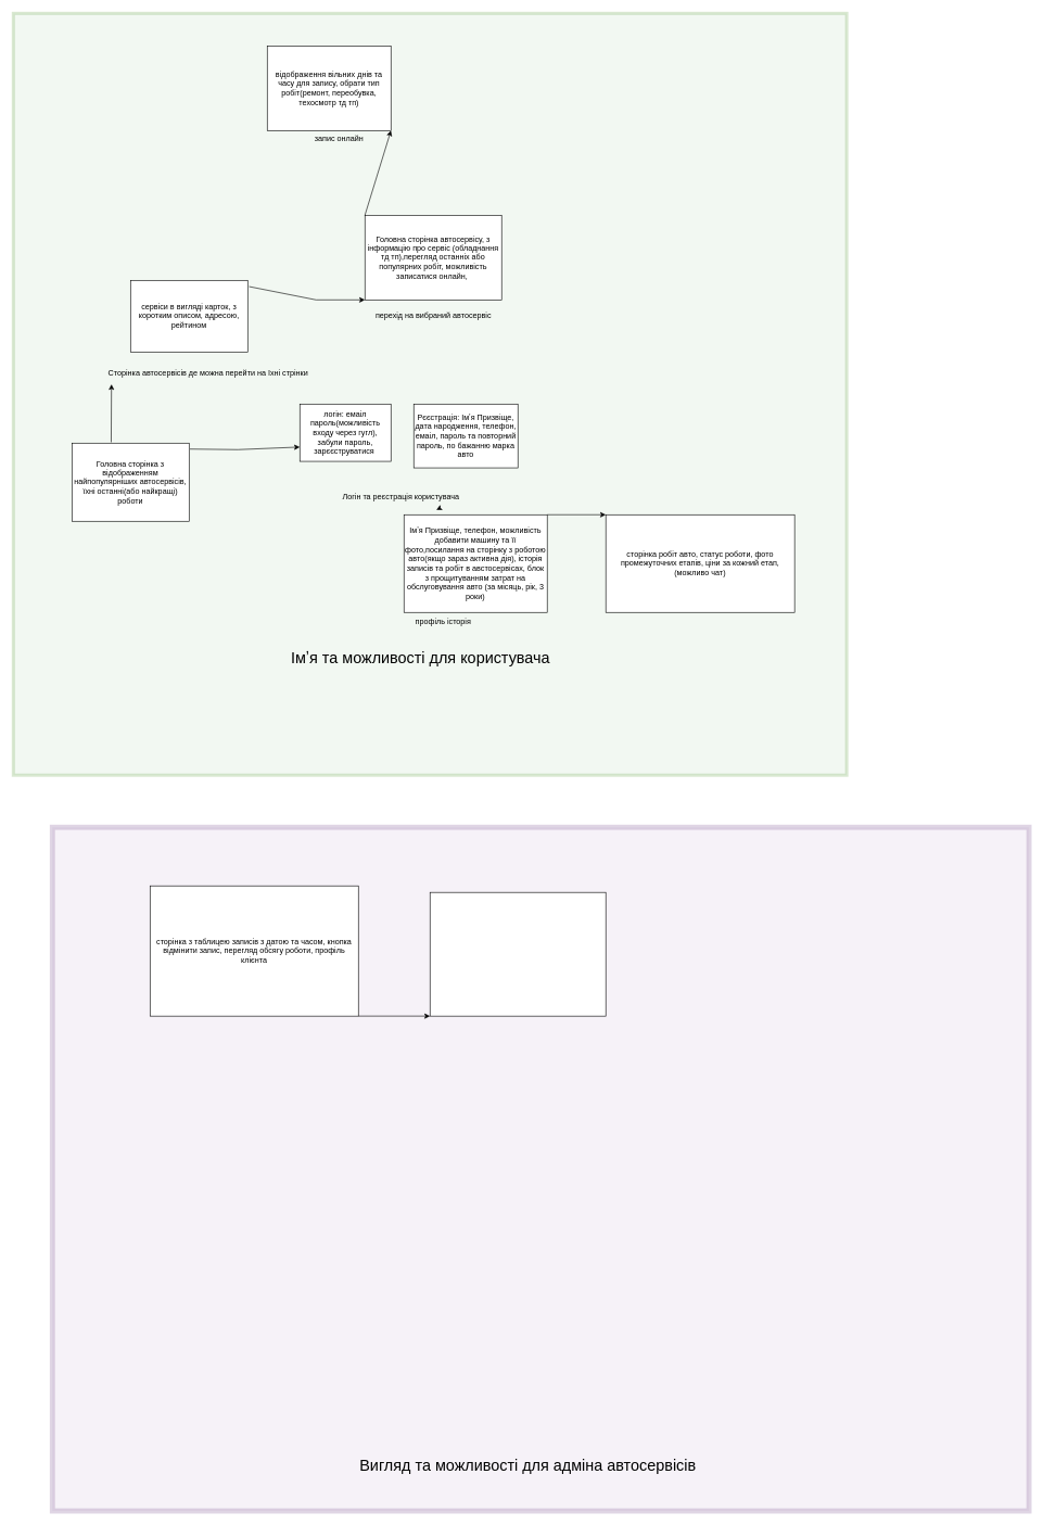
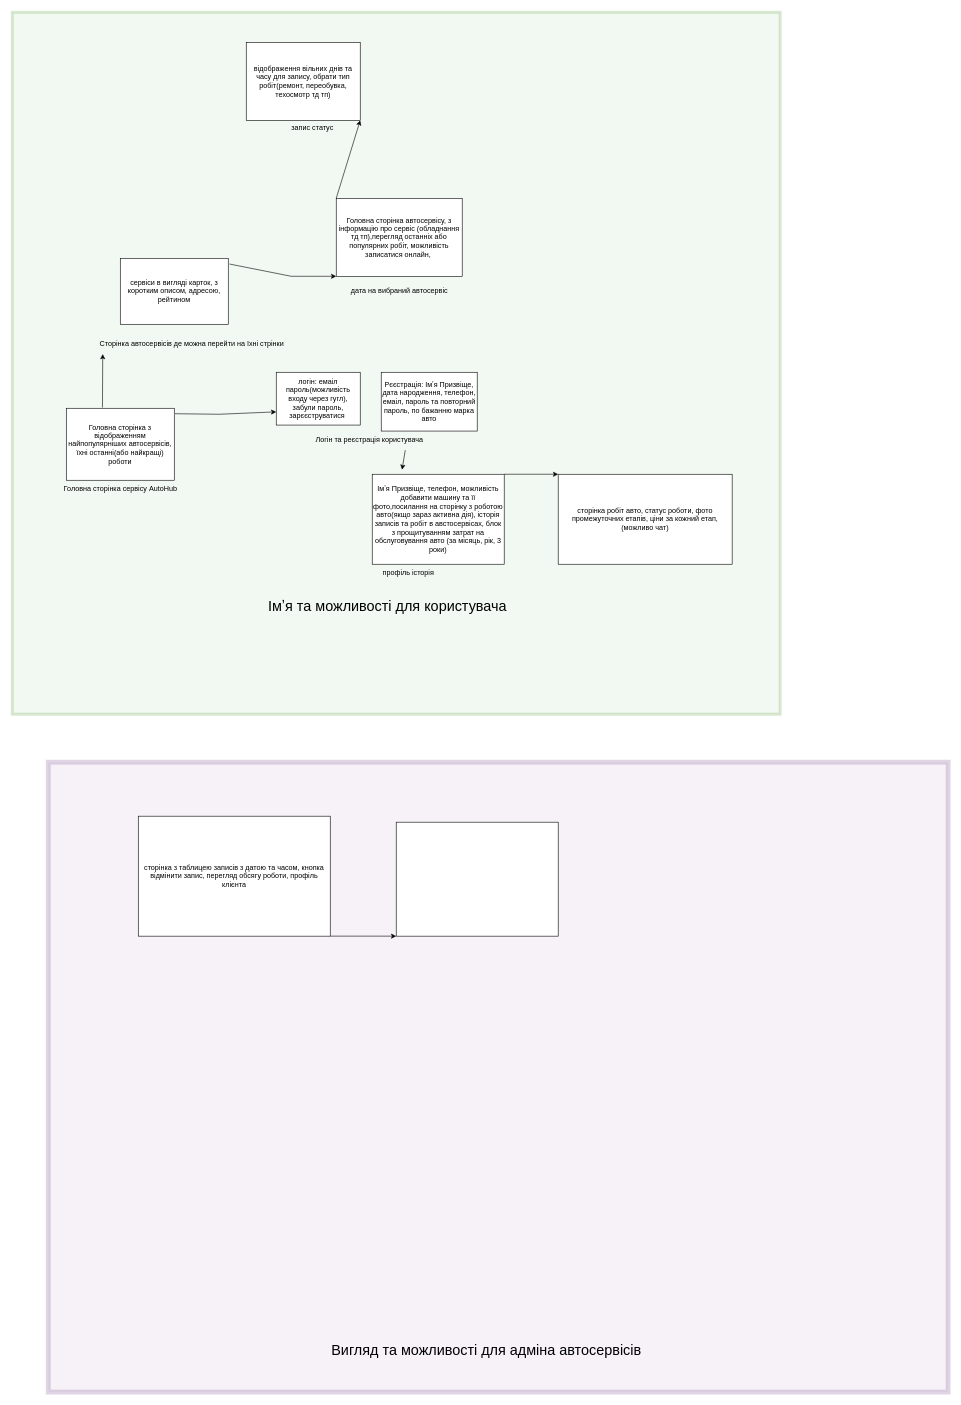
  <mxCell id="0" />
  <mxCell id="1" parent="0" />
  <mxCell id="2" value="" style="rounded=0;whiteSpace=wrap;html=1;fillColor=#d5e8d4;strokeColor=#82b366;opacity=30;strokeWidth=5;" vertex="1" parent="1"><mxGeometry x="20" y="20" width="1280" height="1170" as="geometry" /></mxCell>
  <mxCell id="3" value="Головна сторінка з відображенням найпопулярніших автосервісів, їхні останні(або найкращі) роботи" style="rounded=0;whiteSpace=wrap;html=1;" vertex="1" parent="1"><mxGeometry x="110" y="680" width="180" height="120" as="geometry" /></mxCell>
+ <mxCell id="4" value="Головна сторінка сервісу AutoHub" style="text;html=1;align=center;verticalAlign=middle;resizable=0;points=[];autosize=1;strokeColor=none;fillColor=none;" vertex="1" parent="1"><mxGeometry x="90" y="800" width="220" height="30" as="geometry" /></mxCell>
  <mxCell id="5" value="" style="endArrow=classic;html=1;rounded=0;exitX=0.335;exitY=-0.011;exitDx=0;exitDy=0;exitPerimeter=0;entryX=0.064;entryY=1.054;entryDx=0;entryDy=0;entryPerimeter=0;" edge="1" parent="1" source="3" target="7"><mxGeometry width="50" height="50" relative="1" as="geometry"><mxPoint x="170" y="670" as="sourcePoint" /><mxPoint x="170" y="610" as="targetPoint" /></mxGeometry></mxCell>
  <mxCell id="6" value="сервіси в вигляді карток, з коротким описом, адресою, рейтином" style="rounded=0;whiteSpace=wrap;html=1;" vertex="1" parent="1"><mxGeometry x="200" y="430" width="180" height="110" as="geometry" /></mxCell>
  <mxCell id="7" value="Сторінка автосервісів де можна перейти на їхні стрінки" style="text;html=1;align=center;verticalAlign=middle;resizable=0;points=[];autosize=1;strokeColor=none;fillColor=none;" vertex="1" parent="1"><mxGeometry x="149" y="558" width="340" height="30" as="geometry" /></mxCell>
  <mxCell id="8" value="" style="endArrow=classic;html=1;rounded=0;exitX=1.007;exitY=0.076;exitDx=0;exitDy=0;exitPerimeter=0;entryX=0;entryY=0.75;entryDx=0;entryDy=0;" edge="1" parent="1" source="3" target="9"><mxGeometry width="50" height="50" relative="1" as="geometry"><mxPoint x="300" y="690" as="sourcePoint" /><mxPoint x="425" y="690" as="targetPoint" /><Array as="points"><mxPoint x="365" y="690" /></Array></mxGeometry></mxCell>
  <mxCell id="9" value="логін: емаіл пароль(можливість входу через гугл), забули пароль, зарєєструватися&amp;nbsp;" style="rounded=0;whiteSpace=wrap;html=1;" vertex="1" parent="1"><mxGeometry x="460" y="620" width="140" height="88" as="geometry" /></mxCell>
- <mxCell id="10" value="Логін та реєстрація користувача" style="text;html=1;align=center;verticalAlign=middle;resizable=0;points=[];autosize=1;strokeColor=none;fillColor=none;" vertex="1" parent="1"><mxGeometry x="510" y="748" width="210" height="30" as="geometry" /></mxCell>
+ <mxCell id="10" value="Логін та реєстрація користувача" style="text;html=1;align=center;verticalAlign=middle;resizable=0;points=[];autosize=1;strokeColor=none;fillColor=none;" vertex="1" parent="1"><mxGeometry x="510" y="718" width="210" height="30" as="geometry" /></mxCell>
  <mxCell id="11" value="" style="endArrow=classic;html=1;rounded=0;exitX=1.012;exitY=0.087;exitDx=0;exitDy=0;exitPerimeter=0;entryX=0;entryY=1;entryDx=0;entryDy=0;" edge="1" parent="1" source="6" target="12"><mxGeometry width="50" height="50" relative="1" as="geometry"><mxPoint x="420" y="460" as="sourcePoint" /><mxPoint x="545" y="460" as="targetPoint" /><Array as="points"><mxPoint x="485" y="460" /></Array></mxGeometry></mxCell>
  <mxCell id="12" value="Головна сторінка автосервісу, з інформацію про сервіс (обладнання тд тп),перегляд останніх або популярних робіт, можливість записатися онлайн,&amp;nbsp;" style="rounded=0;whiteSpace=wrap;html=1;" vertex="1" parent="1"><mxGeometry x="560" y="330" width="210" height="130" as="geometry" /></mxCell>
- <mxCell id="13" value="перехід на вибраний автосервіс" style="text;html=1;align=center;verticalAlign=middle;resizable=0;points=[];autosize=1;strokeColor=none;fillColor=none;" vertex="1" parent="1"><mxGeometry x="565" width="200" height="30" as="geometry" y="470" /></mxCell>
+ <mxCell id="13" value="дата на вибраний автосервіс" style="text;html=1;align=center;verticalAlign=middle;resizable=0;points=[];autosize=1;strokeColor=none;fillColor=none;" vertex="1" parent="1"><mxGeometry x="565" width="200" height="30" as="geometry" y="470" /></mxCell>
  <mxCell id="14" value="" style="endArrow=classic;html=1;rounded=0;exitX=0.786;exitY=1.063;exitDx=0;exitDy=0;exitPerimeter=0;entryX=0.226;entryY=-0.05;entryDx=0;entryDy=0;entryPerimeter=0;" edge="1" parent="1" source="10" target="15"><mxGeometry width="50" height="50" relative="1" as="geometry"><mxPoint x="560" y="870" as="sourcePoint" /><mxPoint x="610" y="820" as="targetPoint" /></mxGeometry></mxCell>
  <mxCell id="15" value="Імʼя Призвіще, телефон, можливість добавити машину та її фото,посилання на сторінку з роботою авто(якщо зараз активна дія), історія записів та робіт в австосервісах, блок з прощитуванням затрат на обслуговування авто (за місяць, рік, 3 роки)" style="rounded=0;whiteSpace=wrap;html=1;" vertex="1" parent="1"><mxGeometry x="620" y="790" width="220" height="150" as="geometry" /></mxCell>
  <mxCell id="16" value="профіль історія" style="text;html=1;align=center;verticalAlign=middle;resizable=0;points=[];autosize=1;strokeColor=none;fillColor=none;" vertex="1" parent="1"><mxGeometry x="610" y="940" width="140" height="30" as="geometry" /></mxCell>
  <mxCell id="17" value="Рєєстрація: Імʼя Призвіще, дата народження, телефон, емаіл, пароль та повторний пароль, по бажанню марка авто" style="rounded=0;whiteSpace=wrap;html=1;" vertex="1" parent="1"><mxGeometry x="635" y="620" width="160" height="98" as="geometry" /></mxCell>
  <mxCell id="18" value="" style="endArrow=classic;html=1;rounded=0;exitX=0;exitY=0;exitDx=0;exitDy=0;entryX=1;entryY=1;entryDx=0;entryDy=0;" edge="1" parent="1" source="12" target="19"><mxGeometry width="50" height="50" relative="1" as="geometry"><mxPoint x="570" y="270" as="sourcePoint" /><mxPoint x="550" y="270" as="targetPoint" /></mxGeometry></mxCell>
  <mxCell id="19" value="відображення вільних днів та часу для запису, обрати тип робіт(ремонт, переобувка, техосмотр тд тп)" style="rounded=0;whiteSpace=wrap;html=1;" vertex="1" parent="1"><mxGeometry x="410" y="70" width="190" height="130" as="geometry" /></mxCell>
- <mxCell id="20" value="запис онлайн&lt;br&gt;" style="text;html=1;align=center;verticalAlign=middle;resizable=0;points=[];autosize=1;strokeColor=none;fillColor=none;" vertex="1" parent="1"><mxGeometry x="470" y="198" width="100" height="30" as="geometry" /></mxCell>
+ <mxCell id="20" value="запис статус&lt;br&gt;" style="text;html=1;align=center;verticalAlign=middle;resizable=0;points=[];autosize=1;strokeColor=none;fillColor=none;" vertex="1" parent="1"><mxGeometry x="470" y="198" width="100" height="30" as="geometry" /></mxCell>
  <mxCell id="21" value="" style="endArrow=classic;html=1;rounded=0;exitX=1;exitY=0;exitDx=0;exitDy=0;entryX=0;entryY=0;entryDx=0;entryDy=0;" edge="1" parent="1" source="15" target="22"><mxGeometry width="50" height="50" relative="1" as="geometry"><mxPoint x="870" y="820" as="sourcePoint" /><mxPoint x="930" y="790" as="targetPoint" /></mxGeometry></mxCell>
  <mxCell id="22" value="сторінка робіт авто, статус роботи, фото промежуточних етапів, ціни за кожний етап, (можливо чат)" style="rounded=0;whiteSpace=wrap;html=1;" vertex="1" parent="1"><mxGeometry x="930" y="790" width="290" height="150" as="geometry" /></mxCell>
  <mxCell id="23" value="&lt;font style=&quot;font-size: 24px;&quot;&gt;Імʼя та можливості для користувача&lt;/font&gt;" style="text;html=1;align=center;verticalAlign=middle;resizable=0;points=[];autosize=1;strokeColor=none;fillColor=none;" vertex="1" parent="1"><mxGeometry x="410" y="990" width="470" height="40" as="geometry" /></mxCell>
  <mxCell id="24" value="" style="rounded=0;whiteSpace=wrap;html=1;fillColor=#e1d5e7;strokeColor=#9673a6;opacity=30;strokeWidth=8;" vertex="1" parent="1"><mxGeometry x="80" y="1270" width="1500" height="1050" as="geometry" /></mxCell>
  <mxCell id="25" style="edgeStyle=orthogonalEdgeStyle;rounded=0;orthogonalLoop=1;jettySize=auto;html=1;exitX=0.5;exitY=1;exitDx=0;exitDy=0;" edge="1" parent="1" source="24" target="24"><mxGeometry relative="1" as="geometry" /></mxCell>
  <mxCell id="26" value="&lt;font style=&quot;font-size: 24px;&quot;&gt;Вигляд та можливості для адміна автосервісів&lt;br&gt;&lt;br&gt;&lt;/font&gt;" style="text;html=1;align=center;verticalAlign=middle;resizable=0;points=[];autosize=1;strokeColor=none;fillColor=none;" vertex="1" parent="1"><mxGeometry x="535" y="2229" width="550" height="70" as="geometry" /></mxCell>
  <mxCell id="27" value="сторінка з таблицею записів з датою та часом, кнопка відмінити запис, перегляд обсягу роботи, профіль клієнта" style="rounded=0;whiteSpace=wrap;html=1;" vertex="1" parent="1"><mxGeometry x="230" y="1360" width="320" height="200" as="geometry" /></mxCell>
  <mxCell id="28" value="" style="endArrow=classic;html=1;rounded=0;exitX=1;exitY=1;exitDx=0;exitDy=0;entryX=0;entryY=1;entryDx=0;entryDy=0;" edge="1" parent="1" source="27" target="29"><mxGeometry width="50" height="50" relative="1" as="geometry"><mxPoint x="710" y="1600" as="sourcePoint" /><mxPoint x="210" y="1280" as="targetPoint" /></mxGeometry></mxCell>
  <mxCell id="29" value="" style="rounded=0;whiteSpace=wrap;html=1;" vertex="1" parent="1"><mxGeometry x="660" y="1370" width="270" height="190" as="geometry" /></mxCell>
